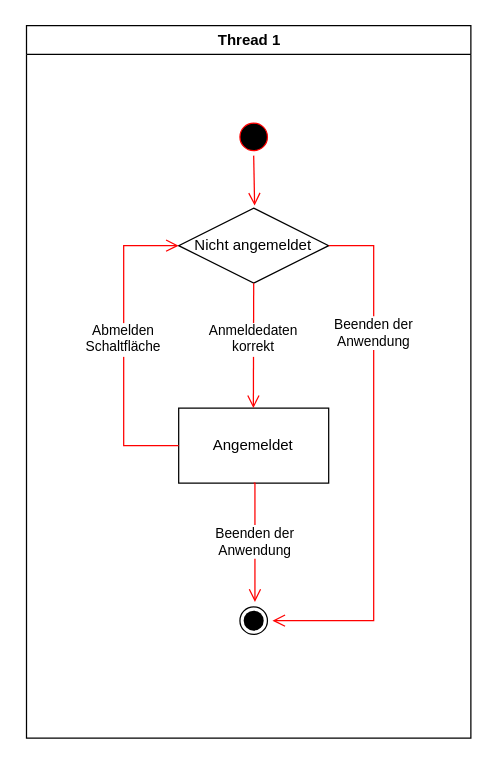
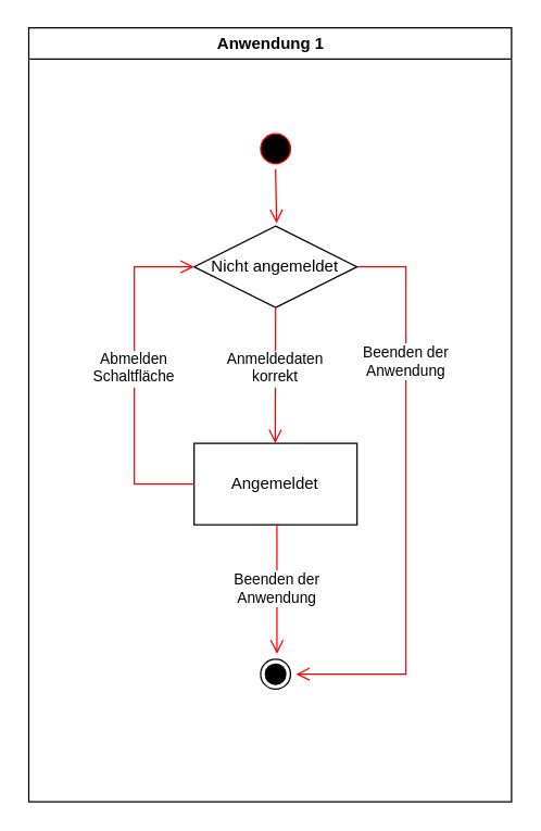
  <mxCell id="0" />
  <mxCell id="1" parent="0" />
- <mxCell id="2" value="Thread 1" style="swimlane;whiteSpace=wrap" parent="1" vertex="1"><mxGeometry x="20.5" y="20" width="355.5" height="570" as="geometry" /></mxCell>
+ <mxCell id="2" value="Anwendung 1" style="swimlane;whiteSpace=wrap" parent="1" vertex="1"><mxGeometry x="20.5" y="20" width="355.5" height="570" as="geometry" /></mxCell>
  <mxCell id="3" value="" style="ellipse;shape=startState;fillColor=#000000;strokeColor=#ff0000;" parent="2" vertex="1"><mxGeometry x="166.75" y="74" width="30" height="30" as="geometry" /></mxCell>
  <mxCell id="4" value="" style="edgeStyle=elbowEdgeStyle;elbow=horizontal;verticalAlign=bottom;endArrow=open;endSize=8;strokeColor=#FF0000;endFill=1;rounded=0" parent="2" source="3" edge="1"><mxGeometry x="166.75" y="74" as="geometry"><mxPoint x="182.25" y="144" as="targetPoint" /></mxGeometry></mxCell>
  <mxCell id="5" value="Nicht angemeldet" style="rhombus;whiteSpace=wrap;html=1;" vertex="1" parent="2"><mxGeometry x="121.75" y="146" width="120" height="60" as="geometry" /></mxCell>
  <mxCell id="6" value="Angemeldet" style="whiteSpace=wrap;html=1;rounded=0;" vertex="1" parent="2"><mxGeometry x="121.75" y="306" width="120" height="60" as="geometry" /></mxCell>
  <mxCell id="7" value="Anmeldedaten&#10;korrekt" style="edgeStyle=elbowEdgeStyle;elbow=horizontal;verticalAlign=bottom;endArrow=open;endSize=8;strokeColor=#FF0000;endFill=1;rounded=0;exitX=0.5;exitY=1;exitDx=0;exitDy=0;entryX=0.5;entryY=0;entryDx=0;entryDy=0;" edge="1" parent="2" source="5" target="6"><mxGeometry x="41.75" y="34" as="geometry"><mxPoint x="247.25" y="296" as="targetPoint" /><mxPoint x="191.75" y="114" as="sourcePoint" /><mxPoint y="10" as="offset" /></mxGeometry></mxCell>
  <mxCell id="8" value="" style="shape=waypoint;size=6;pointerEvents=1;points=[];fillColor=none;resizable=0;rotatable=0;perimeter=centerPerimeter;snapToPoint=1;strokeWidth=6;" vertex="1" parent="2"><mxGeometry x="161.75" y="456" width="40" height="40" as="geometry" /></mxCell>
  <mxCell id="9" value="" style="ellipse;shape=startState;fillColor=none;" vertex="1" parent="2"><mxGeometry x="166.75" y="461" width="30" height="30" as="geometry" /></mxCell>
  <mxCell id="10" value="&lt;div&gt;Beenden der &lt;br&gt;&lt;/div&gt;&lt;div&gt;Anwendung&lt;/div&gt;" style="endArrow=open;html=1;exitX=0.5;exitY=1;exitDx=0;exitDy=0;rounded=0;strokeColor=#FF0000;edgeStyle=elbowEdgeStyle;endFill=0;endSize=8;" edge="1" parent="2" source="6" target="9"><mxGeometry width="50" height="50" relative="1" as="geometry"><mxPoint x="191.75" y="186" as="sourcePoint" /><mxPoint x="182.25" y="436" as="targetPoint" /><Array as="points"><mxPoint x="182.75" y="406" /></Array></mxGeometry></mxCell>
  <mxCell id="11" value="Abmelden&#10;Schaltfläche" style="edgeStyle=elbowEdgeStyle;elbow=horizontal;verticalAlign=bottom;endArrow=open;endSize=8;strokeColor=#FF0000;endFill=1;rounded=0;exitX=0;exitY=0.5;exitDx=0;exitDy=0;entryX=0;entryY=0.5;entryDx=0;entryDy=0;" edge="1" parent="2" source="6" target="5"><mxGeometry x="41.75" y="34" as="geometry"><mxPoint x="191.75" y="316" as="targetPoint" /><mxPoint x="191.75" y="216.0" as="sourcePoint" /><mxPoint x="-44" y="10" as="offset" /><Array as="points"><mxPoint x="77.75" y="256" /></Array></mxGeometry></mxCell>
  <mxCell id="12" value="&lt;div&gt;Beenden der &lt;br&gt;&lt;/div&gt;&lt;div&gt;Anwendung&lt;/div&gt;" style="endArrow=open;html=1;exitX=1;exitY=0.5;exitDx=0;exitDy=0;rounded=0;strokeColor=#FF0000;edgeStyle=elbowEdgeStyle;endFill=0;endSize=8;" edge="1" parent="2" source="5" target="9"><mxGeometry x="-0.492" width="50" height="50" relative="1" as="geometry"><mxPoint x="191.75" y="376" as="sourcePoint" /><mxPoint x="192.75" y="471.033" as="targetPoint" /><Array as="points"><mxPoint x="277.75" y="276" /><mxPoint x="257.75" y="276" /><mxPoint x="192.75" y="416" /></Array><mxPoint as="offset" /></mxGeometry></mxCell>
